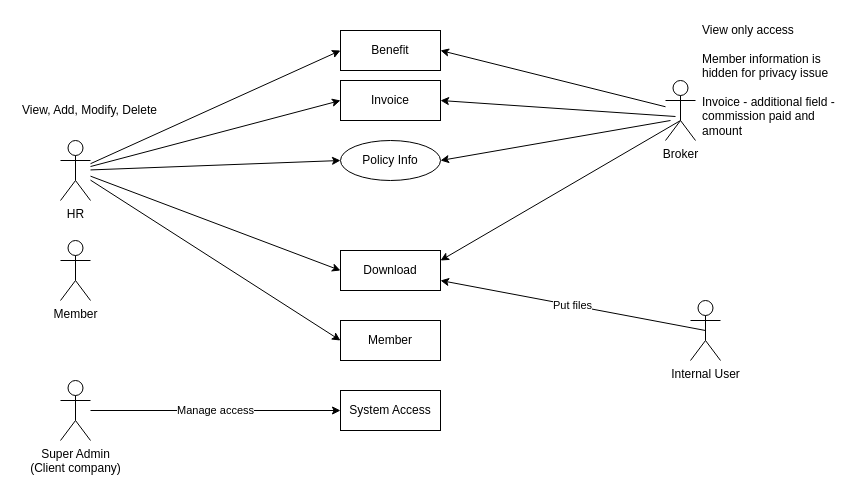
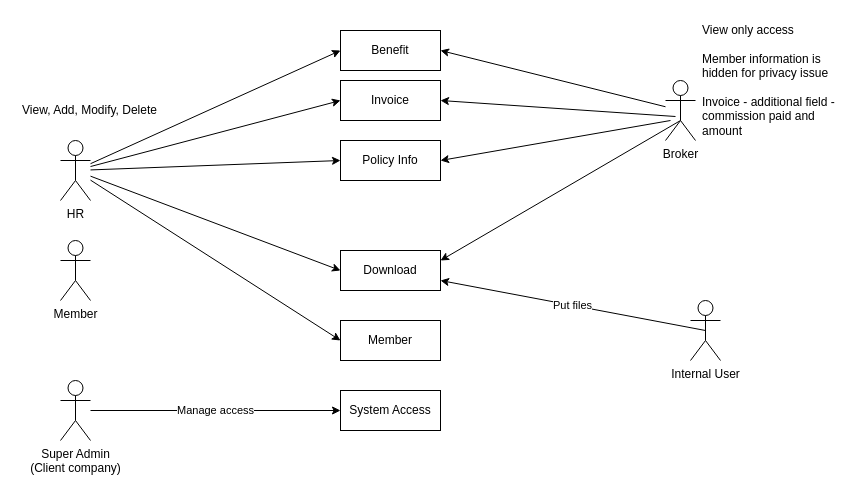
  <mxCell id="0" />
  <mxCell id="1" parent="0" />
  <mxCell id="2" value="Member" style="rounded=0;whiteSpace=wrap;html=1;" parent="1" vertex="1"><mxGeometry x="340" y="320" width="100" height="40" as="geometry" /></mxCell>
  <mxCell id="3" style="rounded=0;orthogonalLoop=1;jettySize=auto;html=1;entryX=0;entryY=0.5;entryDx=0;entryDy=0;" parent="1" source="8" target="2" edge="1"><mxGeometry relative="1" as="geometry" /></mxCell>
  <mxCell id="4" style="rounded=0;orthogonalLoop=1;jettySize=auto;html=1;entryX=0;entryY=0.5;entryDx=0;entryDy=0;fontSize=11;" parent="1" source="8" target="13" edge="1"><mxGeometry relative="1" as="geometry" /></mxCell>
  <mxCell id="5" style="rounded=0;orthogonalLoop=1;jettySize=auto;html=1;entryX=0;entryY=0.5;entryDx=0;entryDy=0;fontSize=11;" parent="1" source="8" target="16" edge="1"><mxGeometry relative="1" as="geometry" /></mxCell>
  <mxCell id="6" style="edgeStyle=none;rounded=0;orthogonalLoop=1;jettySize=auto;html=1;entryX=0;entryY=0.5;entryDx=0;entryDy=0;fontSize=11;" parent="1" source="8" target="17" edge="1"><mxGeometry relative="1" as="geometry" /></mxCell>
  <mxCell id="7" style="edgeStyle=none;rounded=0;orthogonalLoop=1;jettySize=auto;html=1;entryX=0;entryY=0.5;entryDx=0;entryDy=0;fontSize=11;" parent="1" source="8" target="18" edge="1"><mxGeometry relative="1" as="geometry" /></mxCell>
  <mxCell id="8" value="HR" style="shape=umlActor;verticalLabelPosition=bottom;labelBackgroundColor=#ffffff;verticalAlign=top;html=1;outlineConnect=0;" parent="1" vertex="1"><mxGeometry x="60" y="140" width="30" height="60" as="geometry" /></mxCell>
  <mxCell id="9" style="rounded=0;orthogonalLoop=1;jettySize=auto;html=1;entryX=1;entryY=0.5;entryDx=0;entryDy=0;" parent="1" source="11" target="18" edge="1"><mxGeometry relative="1" as="geometry" /></mxCell>
  <mxCell id="10" value="&lt;br&gt;" style="text;html=1;resizable=0;points=[];align=center;verticalAlign=middle;labelBackgroundColor=#ffffff;fontSize=11;" parent="9" vertex="1" connectable="0"><mxGeometry x="-0.166" y="-3" relative="1" as="geometry"><mxPoint as="offset" /></mxGeometry></mxCell>
  <mxCell id="11" value="Broker" style="shape=umlActor;verticalLabelPosition=bottom;labelBackgroundColor=#ffffff;verticalAlign=top;html=1;outlineConnect=0;" parent="1" vertex="1"><mxGeometry x="665" y="80" width="30" height="60" as="geometry" /></mxCell>
  <mxCell id="12" value="View only access&lt;br&gt;&lt;br&gt;Member information is hidden for privacy issue&lt;br&gt;&lt;br&gt;Invoice - additional field - commission paid and amount" style="text;html=1;strokeColor=none;fillColor=none;align=left;verticalAlign=middle;whiteSpace=wrap;rounded=0;" parent="1" vertex="1"><mxGeometry x="700" y="20" width="140" height="120" as="geometry" /></mxCell>
  <mxCell id="13" value="Download" style="rounded=0;whiteSpace=wrap;html=1;" parent="1" vertex="1"><mxGeometry x="340" y="250" width="100" height="40" as="geometry" /></mxCell>
  <mxCell id="14" value="Manage access" style="rounded=0;orthogonalLoop=1;jettySize=auto;html=1;entryX=0;entryY=0.5;entryDx=0;entryDy=0;fontSize=11;" parent="1" source="15" target="24" edge="1"><mxGeometry relative="1" as="geometry" /></mxCell>
  <mxCell id="15" value="Super Admin&lt;br&gt;(Client company)" style="shape=umlActor;verticalLabelPosition=bottom;labelBackgroundColor=#ffffff;verticalAlign=top;html=1;outlineConnect=0;" parent="1" vertex="1"><mxGeometry x="60" y="380" width="30" height="60" as="geometry" /></mxCell>
- <mxCell id="16" value="Policy Info" style="ellipse;whiteSpace=wrap;html=1;" parent="1" vertex="1"><mxGeometry x="340" y="140" width="100" height="40" as="geometry" /></mxCell>
+ <mxCell id="16" value="Policy Info" style="rounded=0;whiteSpace=wrap;html=1;" parent="1" vertex="1"><mxGeometry x="340" y="140" width="100" height="40" as="geometry" /></mxCell>
  <mxCell id="17" value="Invoice" style="rounded=0;whiteSpace=wrap;html=1;" parent="1" vertex="1"><mxGeometry x="340" y="80" width="100" height="40" as="geometry" /></mxCell>
  <mxCell id="18" value="Benefit" style="rounded=0;whiteSpace=wrap;html=1;" parent="1" vertex="1"><mxGeometry x="340" y="30" width="100" height="40" as="geometry" /></mxCell>
  <mxCell id="19" style="rounded=0;orthogonalLoop=1;jettySize=auto;html=1;entryX=1;entryY=0.5;entryDx=0;entryDy=0;" parent="1" target="17" edge="1"><mxGeometry relative="1" as="geometry"><mxPoint x="675" y="116" as="sourcePoint" /><mxPoint x="450" y="60" as="targetPoint" /></mxGeometry></mxCell>
  <mxCell id="20" style="rounded=0;orthogonalLoop=1;jettySize=auto;html=1;entryX=1;entryY=0.5;entryDx=0;entryDy=0;" parent="1" target="16" edge="1"><mxGeometry relative="1" as="geometry"><mxPoint x="670" y="120" as="sourcePoint" /><mxPoint x="450" y="110" as="targetPoint" /></mxGeometry></mxCell>
  <mxCell id="21" style="rounded=0;orthogonalLoop=1;jettySize=auto;html=1;entryX=1;entryY=0.25;entryDx=0;entryDy=0;exitX=0.5;exitY=0.667;exitDx=0;exitDy=0;exitPerimeter=0;" parent="1" source="11" target="13" edge="1"><mxGeometry relative="1" as="geometry"><mxPoint x="680" y="130" as="sourcePoint" /><mxPoint x="450" y="170" as="targetPoint" /></mxGeometry></mxCell>
  <mxCell id="22" value="View, Add, Modify, Delete" style="text;html=1;strokeColor=none;fillColor=none;align=left;verticalAlign=middle;whiteSpace=wrap;rounded=0;" parent="1" vertex="1"><mxGeometry x="20" y="100" width="140" height="20" as="geometry" /></mxCell>
  <mxCell id="23" value="Internal User" style="shape=umlActor;verticalLabelPosition=bottom;labelBackgroundColor=#ffffff;verticalAlign=top;html=1;outlineConnect=0;" parent="1" vertex="1"><mxGeometry x="690" y="300" width="30" height="60" as="geometry" /></mxCell>
  <mxCell id="24" value="System Access" style="rounded=0;whiteSpace=wrap;html=1;" parent="1" vertex="1"><mxGeometry x="340" y="390" width="100" height="40" as="geometry" /></mxCell>
  <mxCell id="25" value="Put files" style="rounded=0;orthogonalLoop=1;jettySize=auto;html=1;entryX=1;entryY=0.75;entryDx=0;entryDy=0;fontSize=11;exitX=0.5;exitY=0.5;exitDx=0;exitDy=0;exitPerimeter=0;" parent="1" source="23" target="13" edge="1"><mxGeometry relative="1" as="geometry"><mxPoint x="100" y="382.264" as="sourcePoint" /><mxPoint x="350" y="420" as="targetPoint" /></mxGeometry></mxCell>
  <mxCell id="26" value="Member" style="shape=umlActor;verticalLabelPosition=bottom;labelBackgroundColor=#ffffff;verticalAlign=top;html=1;outlineConnect=0;" parent="1" vertex="1"><mxGeometry x="60" y="240" width="30" height="60" as="geometry" /></mxCell>
  <mxCell id="27" style="edgeStyle=none;rounded=0;orthogonalLoop=1;jettySize=auto;html=1;exitX=1;exitY=0.333;exitDx=0;exitDy=0;exitPerimeter=0;fontSize=11;" parent="1" source="15" target="15" edge="1"><mxGeometry relative="1" as="geometry" /></mxCell>
